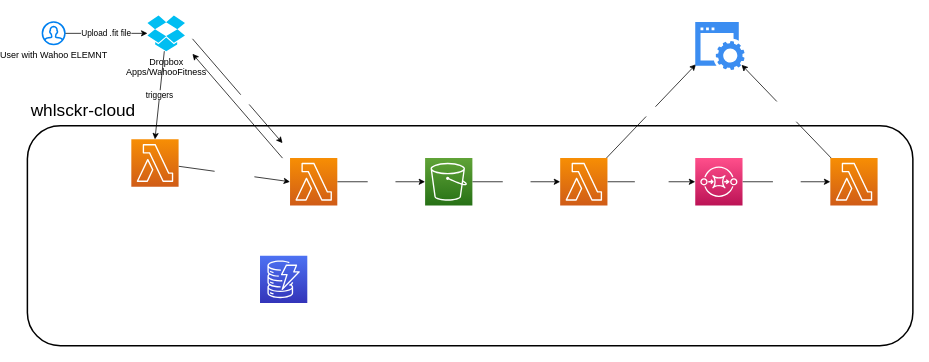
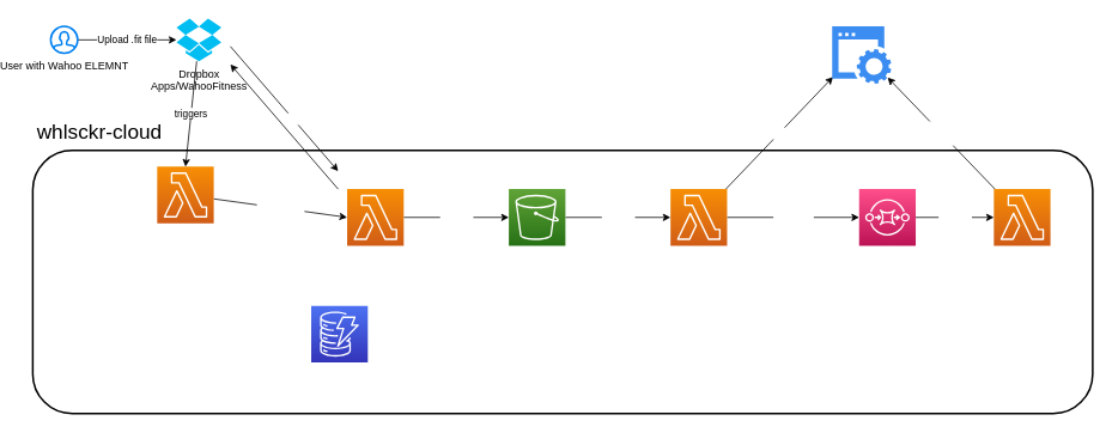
  <mxCell id="0" />
  <mxCell id="1" parent="0" />
  <mxCell id="2" value="triggers" style="edgeStyle=none;html=1;entryX=0.5;entryY=0;entryDx=0;entryDy=0;entryPerimeter=0;" edge="1" parent="1" source="4" target="8"><mxGeometry relative="1" as="geometry" /></mxCell>
  <mxCell id="3" value="download new .fit File" style="edgeStyle=none;html=1;fontColor=#FFFFFF;" edge="1" parent="1"><mxGeometry x="0.396" y="24" relative="1" as="geometry"><mxPoint x="247" y="51" as="sourcePoint" /><mxPoint x="367" y="190" as="targetPoint" /><mxPoint as="offset" /></mxGeometry></mxCell>
  <mxCell id="4" value="Dropbox&lt;br&gt;Apps/WahooFitness" style="verticalLabelPosition=bottom;html=1;verticalAlign=top;align=center;strokeColor=none;fillColor=#00BEF2;shape=mxgraph.azure.dropbox_code_source;" vertex="1" parent="1"><mxGeometry x="187" y="20" width="50" height="47.5" as="geometry" /></mxCell>
  <mxCell id="5" value="Upload .fit file" style="edgeStyle=none;html=1;" edge="1" parent="1" source="6" target="4"><mxGeometry relative="1" as="geometry" /></mxCell>
  <mxCell id="6" value="User with Wahoo ELEMNT" style="html=1;verticalLabelPosition=bottom;align=center;labelBackgroundColor=none;verticalAlign=top;strokeWidth=2;strokeColor=#0080F0;shadow=0;dashed=0;shape=mxgraph.ios7.icons.user;" vertex="1" parent="1"><mxGeometry x="47" y="28.75" width="30" height="30" as="geometry" /></mxCell>
  <mxCell id="7" value="triggers for&lt;br&gt;each&lt;br&gt;User" style="edgeStyle=none;html=1;entryX=0;entryY=0.5;entryDx=0;entryDy=0;entryPerimeter=0;fontColor=#FFFFFF;" edge="1" parent="1" source="8" target="11"><mxGeometry x="0.005" relative="1" as="geometry"><mxPoint x="377" y="242.75" as="targetPoint" /><mxPoint as="offset" /></mxGeometry></mxCell>
  <mxCell id="8" value="DropboxWebhook" style="sketch=0;points=[[0,0,0],[0.25,0,0],[0.5,0,0],[0.75,0,0],[1,0,0],[0,1,0],[0.25,1,0],[0.5,1,0],[0.75,1,0],[1,1,0],[0,0.25,0],[0,0.5,0],[0,0.75,0],[1,0.25,0],[1,0.5,0],[1,0.75,0]];outlineConnect=0;fontColor=#FFFFFF;gradientColor=#F78E04;gradientDirection=north;fillColor=#D05C17;strokeColor=#ffffff;dashed=0;verticalLabelPosition=bottom;verticalAlign=top;align=center;html=1;fontSize=12;fontStyle=0;aspect=fixed;shape=mxgraph.aws4.resourceIcon;resIcon=mxgraph.aws4.lambda;labelBackgroundColor=none;" vertex="1" parent="1"><mxGeometry x="165.5" y="185" width="63" height="63" as="geometry" /></mxCell>
  <mxCell id="9" style="edgeStyle=none;html=1;fontColor=#FFFFFF;" edge="1" parent="1"><mxGeometry relative="1" as="geometry"><mxPoint x="367" y="210" as="sourcePoint" /><mxPoint x="247" y="71" as="targetPoint" /></mxGeometry></mxCell>
  <mxCell id="10" value="Upload&amp;nbsp;&lt;br&gt;.fit File" style="edgeStyle=none;html=1;entryX=0;entryY=0.5;entryDx=0;entryDy=0;entryPerimeter=0;fontColor=#FFFFFF;" edge="1" parent="1" source="11" target="15"><mxGeometry relative="1" as="geometry" /></mxCell>
  <mxCell id="11" value="ProcessUserUpdate" style="sketch=0;points=[[0,0,0],[0.25,0,0],[0.5,0,0],[0.75,0,0],[1,0,0],[0,1,0],[0.25,1,0],[0.5,1,0],[0.75,1,0],[1,1,0],[0,0.25,0],[0,0.5,0],[0,0.75,0],[1,0.25,0],[1,0.5,0],[1,0.75,0]];outlineConnect=0;fontColor=#FFFFFF;gradientColor=#F78E04;gradientDirection=north;fillColor=#D05C17;strokeColor=#ffffff;dashed=0;verticalLabelPosition=bottom;verticalAlign=top;align=center;html=1;fontSize=12;fontStyle=0;aspect=fixed;shape=mxgraph.aws4.resourceIcon;resIcon=mxgraph.aws4.lambda;labelBackgroundColor=none;" vertex="1" parent="1"><mxGeometry x="377" y="210" width="63" height="63" as="geometry" /></mxCell>
  <mxCell id="12" value="Change Stats visibility&lt;br&gt;According to User Settings" style="edgeStyle=none;html=1;entryX=0.939;entryY=0.892;entryDx=0;entryDy=0;entryPerimeter=0;fontColor=#FFFFFF;" edge="1" parent="1" source="13" target="23"><mxGeometry relative="1" as="geometry" /></mxCell>
  <mxCell id="13" value="StravaStatsChanger" style="sketch=0;points=[[0,0,0],[0.25,0,0],[0.5,0,0],[0.75,0,0],[1,0,0],[0,1,0],[0.25,1,0],[0.5,1,0],[0.75,1,0],[1,1,0],[0,0.25,0],[0,0.5,0],[0,0.75,0],[1,0.25,0],[1,0.5,0],[1,0.75,0]];outlineConnect=0;fontColor=#FFFFFF;gradientColor=#F78E04;gradientDirection=north;fillColor=#D05C17;strokeColor=#ffffff;dashed=0;verticalLabelPosition=bottom;verticalAlign=top;align=center;html=1;fontSize=12;fontStyle=0;aspect=fixed;shape=mxgraph.aws4.resourceIcon;resIcon=mxgraph.aws4.lambda;labelBackgroundColor=none;" vertex="1" parent="1"><mxGeometry x="1097" y="210" width="63" height="63" as="geometry" /></mxCell>
  <mxCell id="14" value="triggers" style="edgeStyle=none;html=1;entryX=0;entryY=0.5;entryDx=0;entryDy=0;entryPerimeter=0;fontColor=#FFFFFF;" edge="1" parent="1" source="15" target="20"><mxGeometry relative="1" as="geometry" /></mxCell>
  <mxCell id="15" value="whlsckr-fitfile-buffer" style="sketch=0;points=[[0,0,0],[0.25,0,0],[0.5,0,0],[0.75,0,0],[1,0,0],[0,1,0],[0.25,1,0],[0.5,1,0],[0.75,1,0],[1,1,0],[0,0.25,0],[0,0.5,0],[0,0.75,0],[1,0.25,0],[1,0.5,0],[1,0.75,0]];outlineConnect=0;fontColor=#FFFFFF;gradientColor=#60A337;gradientDirection=north;fillColor=#277116;strokeColor=#ffffff;dashed=0;verticalLabelPosition=bottom;verticalAlign=top;align=center;html=1;fontSize=12;fontStyle=0;aspect=fixed;shape=mxgraph.aws4.resourceIcon;resIcon=mxgraph.aws4.s3;labelBackgroundColor=none;" vertex="1" parent="1"><mxGeometry x="557" y="210" width="63" height="63" as="geometry" /></mxCell>
  <mxCell id="16" value="whlsckr_user_data" style="sketch=0;points=[[0,0,0],[0.25,0,0],[0.5,0,0],[0.75,0,0],[1,0,0],[0,1,0],[0.25,1,0],[0.5,1,0],[0.75,1,0],[1,1,0],[0,0.25,0],[0,0.5,0],[0,0.75,0],[1,0.25,0],[1,0.5,0],[1,0.75,0]];outlineConnect=0;fontColor=#FFFFFF;gradientColor=#4D72F3;gradientDirection=north;fillColor=#3334B9;strokeColor=#ffffff;dashed=0;verticalLabelPosition=bottom;verticalAlign=top;align=center;html=1;fontSize=12;fontStyle=0;aspect=fixed;shape=mxgraph.aws4.resourceIcon;resIcon=mxgraph.aws4.dynamodb;labelBackgroundColor=none;" vertex="1" parent="1"><mxGeometry x="337" y="340" width="63" height="63" as="geometry" /></mxCell>
  <mxCell id="17" value="" style="rounded=1;whiteSpace=wrap;html=1;labelBackgroundColor=none;fontColor=default;fillColor=none;strokeWidth=2;align=left;" vertex="1" parent="1"><mxGeometry x="27" y="167" width="1180" height="293" as="geometry" /></mxCell>
  <mxCell id="18" value="send &lt;br&gt;Message" style="edgeStyle=none;html=1;entryX=0;entryY=0.5;entryDx=0;entryDy=0;entryPerimeter=0;fontColor=#FFFFFF;" edge="1" parent="1" source="20" target="22"><mxGeometry relative="1" as="geometry" /></mxCell>
  <mxCell id="19" value="Upload using API" style="edgeStyle=none;html=1;entryX=0.015;entryY=0.882;entryDx=0;entryDy=0;entryPerimeter=0;fontColor=#FFFFFF;" edge="1" parent="1" source="20" target="23"><mxGeometry relative="1" as="geometry" /></mxCell>
  <mxCell id="20" value="StravaUpload" style="sketch=0;points=[[0,0,0],[0.25,0,0],[0.5,0,0],[0.75,0,0],[1,0,0],[0,1,0],[0.25,1,0],[0.5,1,0],[0.75,1,0],[1,1,0],[0,0.25,0],[0,0.5,0],[0,0.75,0],[1,0.25,0],[1,0.5,0],[1,0.75,0]];outlineConnect=0;fontColor=#FFFFFF;gradientColor=#F78E04;gradientDirection=north;fillColor=#D05C17;strokeColor=#ffffff;dashed=0;verticalLabelPosition=bottom;verticalAlign=top;align=center;html=1;fontSize=12;fontStyle=0;aspect=fixed;shape=mxgraph.aws4.resourceIcon;resIcon=mxgraph.aws4.lambda;labelBackgroundColor=none;" vertex="1" parent="1"><mxGeometry x="737" y="210" width="63" height="63" as="geometry" /></mxCell>
  <mxCell id="21" value="triggers" style="edgeStyle=none;html=1;fontColor=#FFFFFF;" edge="1" parent="1" source="22" target="13"><mxGeometry relative="1" as="geometry" /></mxCell>
- <mxCell id="22" value="whlsckr-strava-uploads&lt;br&gt;5s delay" style="sketch=0;points=[[0,0,0],[0.25,0,0],[0.5,0,0],[0.75,0,0],[1,0,0],[0,1,0],[0.25,1,0],[0.5,1,0],[0.75,1,0],[1,1,0],[0,0.25,0],[0,0.5,0],[0,0.75,0],[1,0.25,0],[1,0.5,0],[1,0.75,0]];outlineConnect=0;fontColor=#FFFFFF;gradientColor=#FF4F8B;gradientDirection=north;fillColor=#BC1356;strokeColor=#ffffff;dashed=0;verticalLabelPosition=bottom;verticalAlign=top;align=center;html=1;fontSize=12;fontStyle=0;aspect=fixed;shape=mxgraph.aws4.resourceIcon;resIcon=mxgraph.aws4.sqs;labelBackgroundColor=none;" vertex="1" parent="1"><mxGeometry x="917" y="210" width="63" height="63" as="geometry" /></mxCell>
+ <mxCell id="22" value="whlsckr-strava-uploads&lt;br&gt;5s delay" style="sketch=0;points=[[0,0,0],[0.25,0,0],[0.5,0,0],[0.75,0,0],[1,0,0],[0,1,0],[0.25,1,0],[0.5,1,0],[0.75,1,0],[1,1,0],[0,0.25,0],[0,0.5,0],[0,0.75,0],[1,0.25,0],[1,0.5,0],[1,0.75,0]];outlineConnect=0;fontColor=#FFFFFF;gradientColor=#FF4F8B;gradientDirection=north;fillColor=#BC1356;strokeColor=#ffffff;dashed=0;verticalLabelPosition=bottom;verticalAlign=top;align=center;html=1;fontSize=12;fontStyle=0;aspect=fixed;shape=mxgraph.aws4.resourceIcon;resIcon=mxgraph.aws4.sqs;labelBackgroundColor=none;" vertex="1" parent="1"><mxGeometry x="947" y="210" width="63" height="63" as="geometry" /></mxCell>
  <mxCell id="23" value="&lt;br&gt;&lt;br&gt;&lt;br&gt;&lt;br&gt;Strava" style="sketch=0;html=1;aspect=fixed;strokeColor=none;shadow=0;align=center;verticalAlign=top;fillColor=#3B8DF1;shape=mxgraph.gcp2.website;labelBackgroundColor=none;fontColor=#FFFFFF;" vertex="1" parent="1"><mxGeometry x="917" y="28.75" width="65.73" height="63.75" as="geometry" /></mxCell>
  <mxCell id="24" value="whlsckr-cloud" style="text;html=1;align=center;verticalAlign=middle;resizable=0;points=[];autosize=1;strokeColor=none;fillColor=none;fontColor=default;fontSize=23;" vertex="1" parent="1"><mxGeometry x="20.5" y="127" width="160" height="40" as="geometry" /></mxCell>
